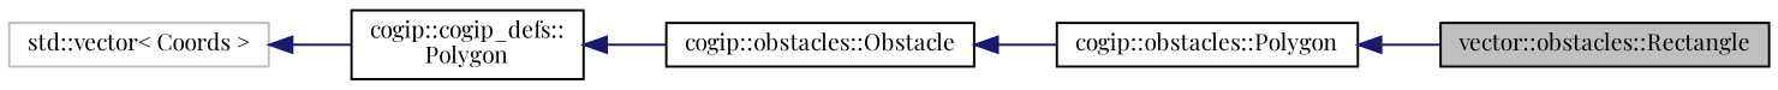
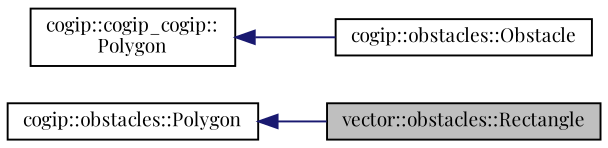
  digraph {
    fontname="Playfair Display"
    rankdir=LR
    node [color=black fontname="Playfair Display" fontsize=10 shape=record]
    edge [color=midnightblue dir=back fontname="Playfair Display" fontsize=10 labelfontname=Helvetica labelfontsize=10 style=solid]
    n1 [fillcolor=grey75 fontcolor=black height=0.2 label="vector::obstacles::Rectangle" style=filled width=0.4]
    n2 [height=0.2 label="cogip::obstacles::Polygon" width=0.4]
    n3 [height=0.2 label="cogip::obstacles::Obstacle" width=0.4]
-   n4 [height=0.2 label="cogip::cogip_defs::\lPolygon" width=0.4]
-   n5 [color=grey75 height=0.2 label="std::vector\< Coords \>" width=0.4]
+   n4 [height=0.2 label="cogip::cogip_cogip::\lPolygon" width=0.4]
    n2 -> n1
-   n3 -> n2
    n4 -> n3
-   n5 -> n4
  }
